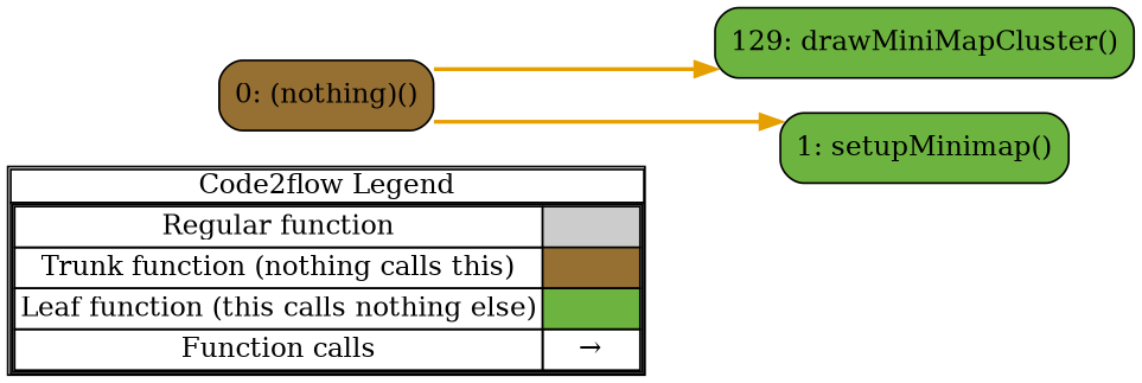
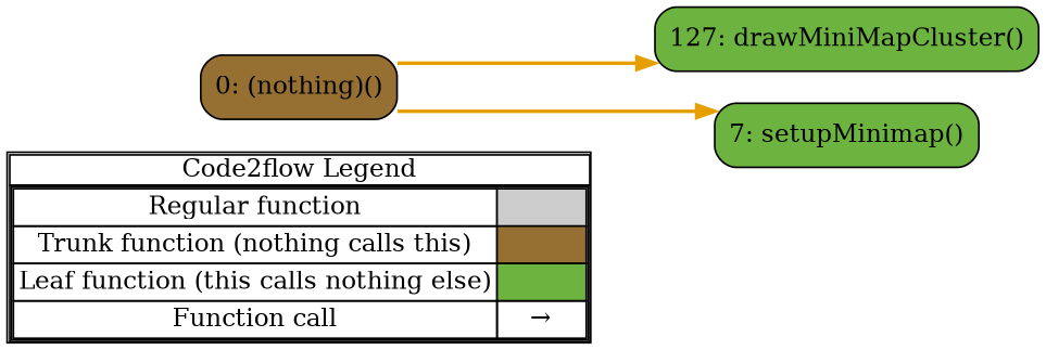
  digraph {
    concentrate=true
    rankdir=LR
    splines=ortho
    node [shape=rect fillcolor="#6db33f" style="rounded,filled"]
    edge [color="#E69F00" penwidth=2]
-   n1 [label=<         <table cellspacing="0" cellpadding="0" border="1"><tr><td>Code2flow Legend</td></tr><tr><td>         <table cellspacing="0">         <tr><td>Regular function</td><td width="50px" bgcolor='#cccccc'></td></tr>         <tr><td>Trunk function (nothing calls this)</td><td bgcolor='#966F33'></td></tr>         <tr><td>Leaf function (this calls nothing else)</td><td bgcolor='#6db33f'></td></tr>         <tr><td>Function calls</td><td><font color='black'>&#8594;</font></td></tr>         </table></td></tr></table>         > margin=0 shape=none fillcolor="" style=""]
+   n1 [label=<         <table cellspacing="0" cellpadding="0" border="1"><tr><td>Code2flow Legend</td></tr><tr><td>         <table cellspacing="0">         <tr><td>Regular function</td><td width="50px" bgcolor='#cccccc'></td></tr>         <tr><td>Trunk function (nothing calls this)</td><td bgcolor='#966F33'></td></tr>         <tr><td>Leaf function (this calls nothing else)</td><td bgcolor='#6db33f'></td></tr>         <tr><td>Function call</td><td><font color='black'>&#8594;</font></td></tr>         </table></td></tr></table>         > margin=0 shape=none fillcolor="" style=""]
    n2 [fillcolor="#966F33" label="0: (nothing)()"]
-   n3 [label="129: drawMiniMapCluster()"]
-   n4 [label="1: setupMinimap()"]
+   n3 [label="127: drawMiniMapCluster()"]
+   n4 [label="7: setupMinimap()"]
    subgraph sub_1 {
      label=legend
      rank=min
      n1
    }
    subgraph sub_2 {
      label="File: homepage"
      style=dotted
      n2
      n3
      n4
    }
    n2 -> n3
    n2 -> n4
  }
